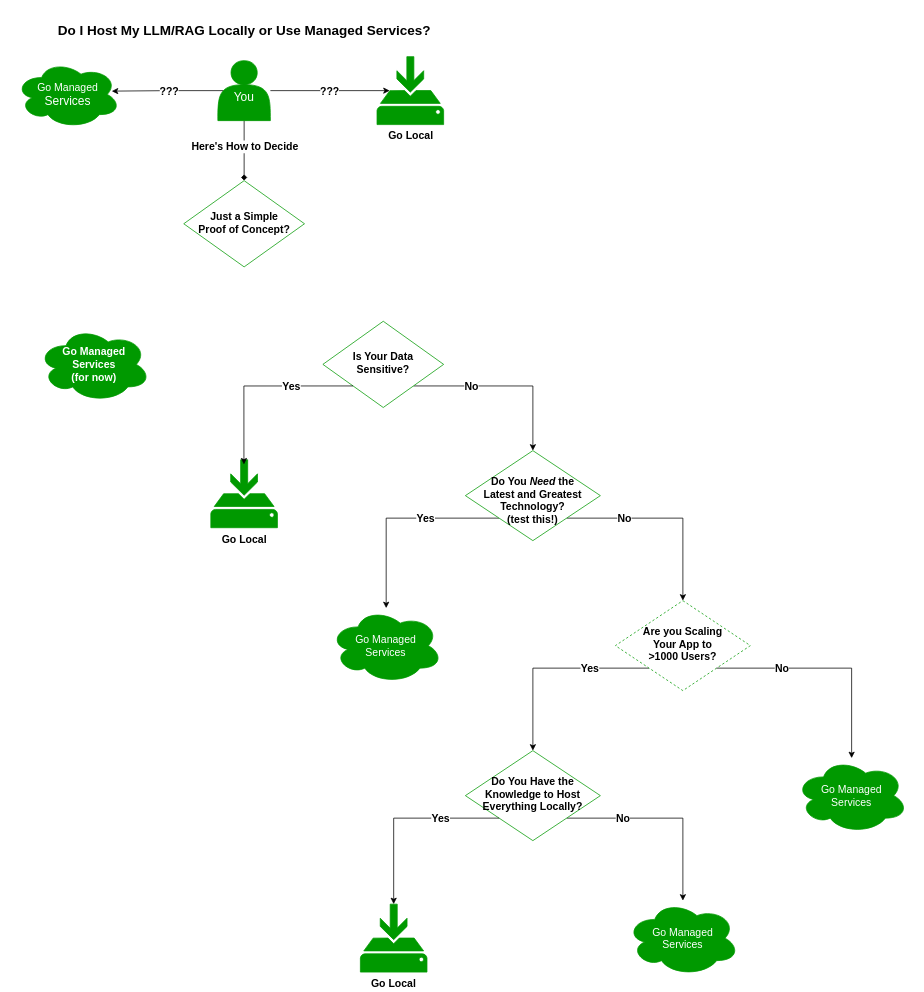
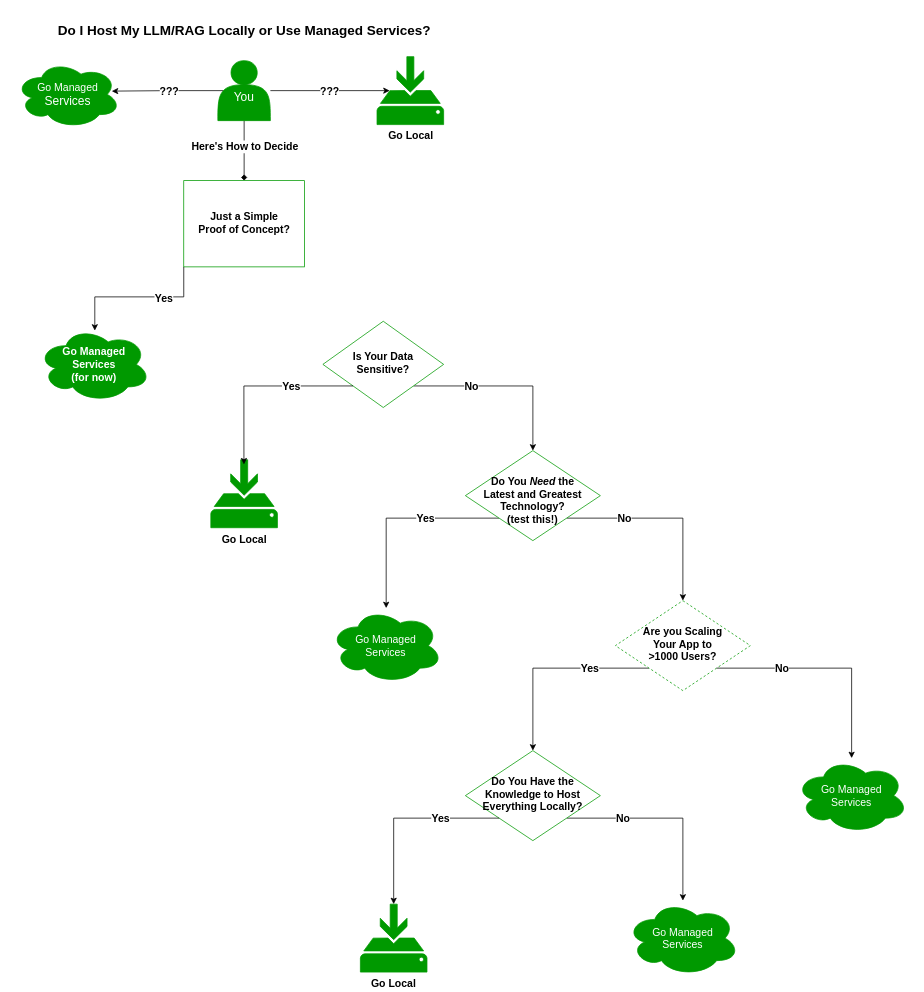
  <mxCell id="0" />
  <mxCell id="1" parent="0" />
  <mxCell id="2" style="edgeStyle=orthogonalEdgeStyle;rounded=0;orthogonalLoop=1;jettySize=auto;html=1;exitX=1;exitY=1;exitDx=0;exitDy=0;entryX=0.5;entryY=0;entryDx=0;entryDy=0;" edge="1" parent="1" source="4" target="21"><mxGeometry relative="1" as="geometry" /></mxCell>
  <mxCell id="3" value="&lt;font style=&quot;font-size: 14px;&quot;&gt;&lt;b&gt;No&lt;/b&gt;&lt;/font&gt;" style="edgeLabel;html=1;align=center;verticalAlign=middle;resizable=0;points=[];" vertex="1" connectable="0" parent="2"><mxGeometry x="-0.369" relative="1" as="geometry"><mxPoint as="offset" /></mxGeometry></mxCell>
  <mxCell id="4" value="&lt;font style=&quot;font-size: 14px;&quot;&gt;&lt;b&gt;Is Your Data&lt;/b&gt;&lt;/font&gt;&lt;div&gt;&lt;font style=&quot;font-size: 14px;&quot;&gt;&lt;b&gt;Sensitive?&lt;/b&gt;&lt;/font&gt;&lt;/div&gt;" style="rhombus;whiteSpace=wrap;html=1;shadow=0;fontFamily=Helvetica;fontSize=12;align=center;strokeWidth=1;spacing=6;spacingTop=-4;strokeColor=#009900;fillColor=#FFFFFF;" vertex="1" parent="1"><mxGeometry x="430" y="427.5" width="161" height="115" as="geometry" /></mxCell>
  <mxCell id="5" style="edgeStyle=orthogonalEdgeStyle;rounded=0;orthogonalLoop=1;jettySize=auto;html=1;entryX=0.5;entryY=0;entryDx=0;entryDy=0;endArrow=diamond;" edge="1" parent="1" source="7" target="10"><mxGeometry relative="1" as="geometry"><mxPoint x="140" y="380" as="targetPoint" /></mxGeometry></mxCell>
  <mxCell id="6" value="&lt;font style=&quot;font-size: 14px;&quot;&gt;&lt;b&gt;Here's How to Decide&lt;/b&gt;&lt;/font&gt;" style="edgeLabel;html=1;align=center;verticalAlign=middle;resizable=0;points=[];" vertex="1" connectable="0" parent="5"><mxGeometry x="-0.138" relative="1" as="geometry"><mxPoint as="offset" /></mxGeometry></mxCell>
  <mxCell id="7" value="&lt;div&gt;&lt;font style=&quot;font-size: 14px;&quot; color=&quot;#ffffff&quot;&gt;&lt;br&gt;&lt;/font&gt;&lt;/div&gt;&lt;div&gt;&lt;font size=&quot;3&quot; color=&quot;#ffffff&quot;&gt;You&lt;/font&gt;&lt;/div&gt;" style="shape=actor;whiteSpace=wrap;html=1;strokeColor=#009900;fillColor=#009900;" vertex="1" parent="1"><mxGeometry x="290" y="80" width="70" height="80" as="geometry" /></mxCell>
  <mxCell id="8" value="&lt;font style=&quot;font-size: 14px;&quot;&gt;&lt;b&gt;Go Local&lt;/b&gt;&lt;/font&gt;" style="sketch=0;aspect=fixed;pointerEvents=1;shadow=0;dashed=0;html=1;strokeColor=#009900;labelPosition=center;verticalLabelPosition=bottom;verticalAlign=top;align=center;fillColor=#009900;shape=mxgraph.mscae.enterprise.backup_local" vertex="1" parent="1"><mxGeometry x="502.2" y="74.7" width="88.8" height="90.61" as="geometry" /></mxCell>
  <mxCell id="9" value="&lt;font color=&quot;#ffffff&quot; style=&quot;font-size: 14px;&quot;&gt;Go Managed&lt;/font&gt;&lt;div&gt;&lt;font color=&quot;#ffffff&quot; size=&quot;3&quot;&gt;Services&lt;/font&gt;&lt;/div&gt;" style="ellipse;shape=cloud;whiteSpace=wrap;html=1;align=center;fillColor=#009900;strokeColor=#009900;" vertex="1" parent="1"><mxGeometry x="20" y="80" width="140" height="90" as="geometry" /></mxCell>
- <mxCell id="10" value="&lt;span style=&quot;font-size: 14px;&quot;&gt;&lt;b&gt;Just a Simple&lt;/b&gt;&lt;/span&gt;&lt;div&gt;&lt;span style=&quot;font-size: 14px; background-color: initial;&quot;&gt;&lt;b&gt;Proof of Concept?&lt;/b&gt;&lt;/span&gt;&lt;/div&gt;" style="rhombus;whiteSpace=wrap;html=1;shadow=0;fontFamily=Helvetica;fontSize=12;align=center;strokeWidth=1;spacing=6;spacingTop=-4;strokeColor=#009900;fillColor=#FFFFFF;" vertex="1" parent="1"><mxGeometry x="244.5" y="240" width="161" height="115" as="geometry" /></mxCell>
+ <mxCell id="10" value="&lt;span style=&quot;font-size: 14px;&quot;&gt;&lt;b&gt;Just a Simple&lt;/b&gt;&lt;/span&gt;&lt;div&gt;&lt;span style=&quot;font-size: 14px; background-color: initial;&quot;&gt;&lt;b&gt;Proof of Concept?&lt;/b&gt;&lt;/span&gt;&lt;/div&gt;" style="whiteSpace=wrap;html=1;shadow=0;fontFamily=Helvetica;fontSize=12;align=center;strokeWidth=1;spacing=6;spacingTop=-4;strokeColor=#009900;fillColor=#FFFFFF;rounded=0;" vertex="1" parent="1"><mxGeometry x="244.5" y="240" width="161" height="115" as="geometry" /></mxCell>
  <mxCell id="11" value="&lt;font color=&quot;#ffffff&quot; style=&quot;font-size: 14px;&quot;&gt;&lt;b&gt;Go Managed&lt;/b&gt;&lt;/font&gt;&lt;div&gt;&lt;font style=&quot;font-size: 14px;&quot; color=&quot;#ffffff&quot;&gt;&lt;b&gt;Services&lt;/b&gt;&lt;/font&gt;&lt;/div&gt;&lt;div&gt;&lt;font style=&quot;font-size: 14px;&quot; color=&quot;#ffffff&quot;&gt;&lt;b&gt;(for now)&lt;/b&gt;&lt;/font&gt;&lt;/div&gt;" style="ellipse;shape=cloud;whiteSpace=wrap;html=1;align=center;fillColor=#009900;strokeColor=#009900;" vertex="1" parent="1"><mxGeometry x="50" y="435" width="150" height="100" as="geometry" /></mxCell>
+ <mxCell id="12" style="edgeStyle=orthogonalEdgeStyle;rounded=0;orthogonalLoop=1;jettySize=auto;html=1;exitX=0;exitY=1;exitDx=0;exitDy=0;entryX=0.506;entryY=0.05;entryDx=0;entryDy=0;entryPerimeter=0;" edge="1" parent="1" source="10" target="11"><mxGeometry relative="1" as="geometry" /></mxCell>
+ <mxCell id="13" value="&lt;font style=&quot;font-size: 14px;&quot;&gt;&lt;b&gt;Yes&lt;/b&gt;&lt;/font&gt;" style="edgeLabel;html=1;align=center;verticalAlign=middle;resizable=0;points=[];" vertex="1" connectable="0" parent="12"><mxGeometry x="-0.178" relative="1" as="geometry"><mxPoint x="17" y="1" as="offset" /></mxGeometry></mxCell>
  <mxCell id="14" value="&lt;font style=&quot;font-size: 14px;&quot;&gt;&lt;b&gt;Go Local&lt;/b&gt;&lt;/font&gt;" style="sketch=0;aspect=fixed;pointerEvents=1;shadow=0;dashed=0;html=1;strokeColor=#009900;labelPosition=center;verticalLabelPosition=bottom;verticalAlign=top;align=center;fillColor=#009900;shape=mxgraph.mscae.enterprise.backup_local" vertex="1" parent="1"><mxGeometry x="280.6" y="612.19" width="88.8" height="90.61" as="geometry" /></mxCell>
  <mxCell id="15" style="edgeStyle=orthogonalEdgeStyle;rounded=0;orthogonalLoop=1;jettySize=auto;html=1;exitX=0;exitY=1;exitDx=0;exitDy=0;entryX=0.497;entryY=0.069;entryDx=0;entryDy=0;entryPerimeter=0;" edge="1" parent="1" source="4" target="14"><mxGeometry relative="1" as="geometry"><mxPoint x="353" y="600" as="targetPoint" /></mxGeometry></mxCell>
  <mxCell id="16" value="&lt;font style=&quot;font-size: 14px;&quot;&gt;&lt;b&gt;Yes&lt;/b&gt;&lt;/font&gt;" style="edgeLabel;html=1;align=center;verticalAlign=middle;resizable=0;points=[];" vertex="1" connectable="0" parent="15"><mxGeometry x="-0.34" y="1" relative="1" as="geometry"><mxPoint as="offset" /></mxGeometry></mxCell>
  <mxCell id="17" style="edgeStyle=orthogonalEdgeStyle;rounded=0;orthogonalLoop=1;jettySize=auto;html=1;exitX=0;exitY=1;exitDx=0;exitDy=0;" edge="1" parent="1" source="21" target="25"><mxGeometry relative="1" as="geometry" /></mxCell>
  <mxCell id="18" value="&lt;font style=&quot;font-size: 14px;&quot;&gt;&lt;b&gt;Yes&lt;/b&gt;&lt;/font&gt;" style="edgeLabel;html=1;align=center;verticalAlign=middle;resizable=0;points=[];" vertex="1" connectable="0" parent="17"><mxGeometry x="-0.267" relative="1" as="geometry"><mxPoint as="offset" /></mxGeometry></mxCell>
  <mxCell id="19" style="edgeStyle=orthogonalEdgeStyle;rounded=0;orthogonalLoop=1;jettySize=auto;html=1;exitX=1;exitY=1;exitDx=0;exitDy=0;entryX=0.5;entryY=0;entryDx=0;entryDy=0;fontStyle=1" edge="1" parent="1" source="21" target="24"><mxGeometry relative="1" as="geometry" /></mxCell>
  <mxCell id="20" value="&lt;font style=&quot;font-size: 14px;&quot;&gt;&lt;b&gt;No&lt;/b&gt;&lt;/font&gt;" style="edgeLabel;html=1;align=center;verticalAlign=middle;resizable=0;points=[];" vertex="1" connectable="0" parent="19"><mxGeometry x="-0.424" relative="1" as="geometry"><mxPoint as="offset" /></mxGeometry></mxCell>
  <mxCell id="21" value="&lt;div&gt;&lt;span style=&quot;font-size: 14px; background-color: initial;&quot;&gt;&lt;b&gt;&lt;br&gt;&lt;/b&gt;&lt;/span&gt;&lt;/div&gt;&lt;div&gt;&lt;b&gt;&lt;span style=&quot;font-size: 14px; background-color: initial;&quot;&gt;Do You &lt;i&gt;Need &lt;/i&gt;the&lt;/span&gt;&lt;br&gt;&lt;/b&gt;&lt;/div&gt;&lt;div&gt;&lt;span style=&quot;font-size: 14px;&quot;&gt;&lt;b&gt;Latest and Greatest&lt;/b&gt;&lt;/span&gt;&lt;/div&gt;&lt;div&gt;&lt;span style=&quot;font-size: 14px;&quot;&gt;&lt;b&gt;Technology?&lt;/b&gt;&lt;/span&gt;&lt;/div&gt;&lt;div&gt;&lt;span style=&quot;font-size: 14px;&quot;&gt;&lt;b&gt;(test this!)&lt;/b&gt;&lt;/span&gt;&lt;/div&gt;" style="rhombus;whiteSpace=wrap;html=1;shadow=0;fontFamily=Helvetica;fontSize=12;align=center;strokeWidth=1;spacing=6;spacingTop=-4;strokeColor=#009900;fillColor=#FFFFFF;" vertex="1" parent="1"><mxGeometry x="620" y="600" width="180" height="120" as="geometry" /></mxCell>
  <mxCell id="22" style="edgeStyle=orthogonalEdgeStyle;rounded=0;orthogonalLoop=1;jettySize=auto;html=1;exitX=0;exitY=1;exitDx=0;exitDy=0;entryX=0.5;entryY=0;entryDx=0;entryDy=0;" edge="1" parent="1" source="24" target="35"><mxGeometry relative="1" as="geometry"><Array as="points"><mxPoint x="710" y="890" /></Array></mxGeometry></mxCell>
  <mxCell id="23" value="&lt;font style=&quot;font-size: 14px;&quot;&gt;&lt;b&gt;Yes&lt;/b&gt;&lt;/font&gt;" style="edgeLabel;html=1;align=center;verticalAlign=middle;resizable=0;points=[];" vertex="1" connectable="0" parent="22"><mxGeometry x="-0.397" relative="1" as="geometry"><mxPoint as="offset" /></mxGeometry></mxCell>
  <mxCell id="24" value="&lt;span style=&quot;font-size: 14px;&quot;&gt;&lt;b&gt;Are you Scaling&lt;/b&gt;&lt;/span&gt;&lt;div&gt;&lt;span style=&quot;font-size: 14px;&quot;&gt;&lt;b&gt;Your App to&lt;/b&gt;&lt;/span&gt;&lt;/div&gt;&lt;div&gt;&lt;span style=&quot;font-size: 14px;&quot;&gt;&lt;b&gt;&amp;gt;1000 Users?&lt;/b&gt;&lt;/span&gt;&lt;/div&gt;" style="rhombus;whiteSpace=wrap;html=1;shadow=0;fontFamily=Helvetica;fontSize=12;align=center;strokeWidth=1;spacing=6;spacingTop=-4;strokeColor=#009900;fillColor=#FFFFFF;dashed=1;" vertex="1" parent="1"><mxGeometry x="820" y="800" width="180" height="120" as="geometry" /></mxCell>
  <mxCell id="25" value="&lt;font color=&quot;#ffffff&quot; style=&quot;font-size: 14px;&quot;&gt;Go Managed&lt;/font&gt;&lt;div&gt;&lt;font style=&quot;font-size: 14px;&quot; color=&quot;#ffffff&quot;&gt;Services&lt;/font&gt;&lt;/div&gt;" style="ellipse;shape=cloud;whiteSpace=wrap;html=1;align=center;fillColor=#009900;strokeColor=#009900;" vertex="1" parent="1"><mxGeometry x="439.4" y="810" width="150" height="100" as="geometry" /></mxCell>
  <mxCell id="26" value="&lt;font color=&quot;#ffffff&quot; style=&quot;font-size: 14px;&quot;&gt;Go Managed&lt;/font&gt;&lt;div&gt;&lt;font style=&quot;font-size: 14px;&quot; color=&quot;#ffffff&quot;&gt;Services&lt;/font&gt;&lt;/div&gt;" style="ellipse;shape=cloud;whiteSpace=wrap;html=1;align=center;fillColor=#009900;strokeColor=#009900;" vertex="1" parent="1"><mxGeometry x="1060" y="1010" width="150" height="100" as="geometry" /></mxCell>
  <mxCell id="27" style="edgeStyle=orthogonalEdgeStyle;rounded=0;orthogonalLoop=1;jettySize=auto;html=1;exitX=1;exitY=1;exitDx=0;exitDy=0;" edge="1" parent="1" source="24" target="26"><mxGeometry relative="1" as="geometry"><mxPoint x="1100" y="960" as="targetPoint" /></mxGeometry></mxCell>
  <mxCell id="28" value="&lt;font style=&quot;font-size: 14px;&quot;&gt;&lt;b&gt;No&lt;/b&gt;&lt;/font&gt;" style="edgeLabel;html=1;align=center;verticalAlign=middle;resizable=0;points=[];" vertex="1" connectable="0" parent="27"><mxGeometry x="-0.425" relative="1" as="geometry"><mxPoint as="offset" /></mxGeometry></mxCell>
  <mxCell id="29" style="edgeStyle=orthogonalEdgeStyle;rounded=0;orthogonalLoop=1;jettySize=auto;html=1;exitX=0.1;exitY=0.5;exitDx=0;exitDy=0;exitPerimeter=0;entryX=0.918;entryY=0.452;entryDx=0;entryDy=0;entryPerimeter=0;" edge="1" parent="1" source="7" target="9"><mxGeometry relative="1" as="geometry" /></mxCell>
  <mxCell id="30" value="&lt;font style=&quot;font-size: 14px;&quot;&gt;&lt;b&gt;???&lt;/b&gt;&lt;/font&gt;" style="edgeLabel;html=1;align=center;verticalAlign=middle;resizable=0;points=[];" vertex="1" connectable="0" parent="29"><mxGeometry x="-0.035" y="-1" relative="1" as="geometry"><mxPoint as="offset" /></mxGeometry></mxCell>
  <mxCell id="31" style="edgeStyle=orthogonalEdgeStyle;rounded=0;orthogonalLoop=1;jettySize=auto;html=1;entryX=0.19;entryY=0.5;entryDx=0;entryDy=0;entryPerimeter=0;" edge="1" parent="1" source="7" target="8"><mxGeometry relative="1" as="geometry" /></mxCell>
  <mxCell id="32" value="&lt;font style=&quot;font-size: 14px;&quot;&gt;&lt;b&gt;???&lt;/b&gt;&lt;/font&gt;" style="edgeLabel;html=1;align=center;verticalAlign=middle;resizable=0;points=[];" vertex="1" connectable="0" parent="31"><mxGeometry x="-0.025" relative="1" as="geometry"><mxPoint as="offset" /></mxGeometry></mxCell>
  <mxCell id="33" style="edgeStyle=orthogonalEdgeStyle;rounded=0;orthogonalLoop=1;jettySize=auto;html=1;exitX=1;exitY=1;exitDx=0;exitDy=0;" edge="1" parent="1" source="35" target="36"><mxGeometry relative="1" as="geometry" /></mxCell>
  <mxCell id="34" value="&lt;font style=&quot;font-size: 14px;&quot;&gt;&lt;b&gt;No&lt;/b&gt;&lt;/font&gt;" style="edgeLabel;html=1;align=center;verticalAlign=middle;resizable=0;points=[];" vertex="1" connectable="0" parent="33"><mxGeometry x="-0.439" relative="1" as="geometry"><mxPoint as="offset" /></mxGeometry></mxCell>
  <mxCell id="35" value="&lt;span style=&quot;font-size: 14px;&quot;&gt;&lt;b&gt;Do You Have the&lt;/b&gt;&lt;/span&gt;&lt;div&gt;&lt;span style=&quot;font-size: 14px;&quot;&gt;&lt;b&gt;Knowledge to Host&lt;/b&gt;&lt;/span&gt;&lt;/div&gt;&lt;div&gt;&lt;span style=&quot;font-size: 14px;&quot;&gt;&lt;b&gt;Everything Locally?&lt;/b&gt;&lt;/span&gt;&lt;/div&gt;" style="rhombus;whiteSpace=wrap;html=1;shadow=0;fontFamily=Helvetica;fontSize=12;align=center;strokeWidth=1;spacing=6;spacingTop=-4;strokeColor=#009900;fillColor=#FFFFFF;" vertex="1" parent="1"><mxGeometry x="620" y="1000" width="180" height="120" as="geometry" /></mxCell>
  <mxCell id="36" value="&lt;font color=&quot;#ffffff&quot; style=&quot;font-size: 14px;&quot;&gt;Go Managed&lt;/font&gt;&lt;div&gt;&lt;font style=&quot;font-size: 14px;&quot; color=&quot;#ffffff&quot;&gt;Services&lt;/font&gt;&lt;/div&gt;" style="ellipse;shape=cloud;whiteSpace=wrap;html=1;align=center;fillColor=#009900;strokeColor=#009900;" vertex="1" parent="1"><mxGeometry x="835" y="1200" width="150" height="100" as="geometry" /></mxCell>
  <mxCell id="37" value="&lt;font style=&quot;font-size: 14px;&quot;&gt;&lt;b&gt;Go Local&lt;/b&gt;&lt;/font&gt;" style="sketch=0;aspect=fixed;pointerEvents=1;shadow=0;dashed=0;html=1;strokeColor=#009900;labelPosition=center;verticalLabelPosition=bottom;verticalAlign=top;align=center;fillColor=#009900;shape=mxgraph.mscae.enterprise.backup_local" vertex="1" parent="1"><mxGeometry x="480" y="1204.7" width="88.8" height="90.61" as="geometry" /></mxCell>
  <mxCell id="38" style="edgeStyle=orthogonalEdgeStyle;rounded=0;orthogonalLoop=1;jettySize=auto;html=1;exitX=0;exitY=1;exitDx=0;exitDy=0;entryX=0.5;entryY=0;entryDx=0;entryDy=0;entryPerimeter=0;" edge="1" parent="1" source="35" target="37"><mxGeometry relative="1" as="geometry" /></mxCell>
  <mxCell id="39" value="&lt;font style=&quot;font-size: 14px;&quot;&gt;&lt;b&gt;Yes&lt;/b&gt;&lt;/font&gt;" style="edgeLabel;html=1;align=center;verticalAlign=middle;resizable=0;points=[];" vertex="1" connectable="0" parent="38"><mxGeometry x="-0.385" relative="1" as="geometry"><mxPoint as="offset" /></mxGeometry></mxCell>
  <mxCell id="40" value="&lt;font style=&quot;font-size: 18px;&quot;&gt;&lt;b&gt;Do I Host My LLM/RAG Locally or Use Managed Services?&lt;/b&gt;&lt;/font&gt;" style="text;html=1;align=center;verticalAlign=middle;resizable=0;points=[];autosize=1;strokeColor=none;fillColor=none;" vertex="1" parent="1"><mxGeometry x="65" y="20" width="520" height="40" as="geometry" /></mxCell>
